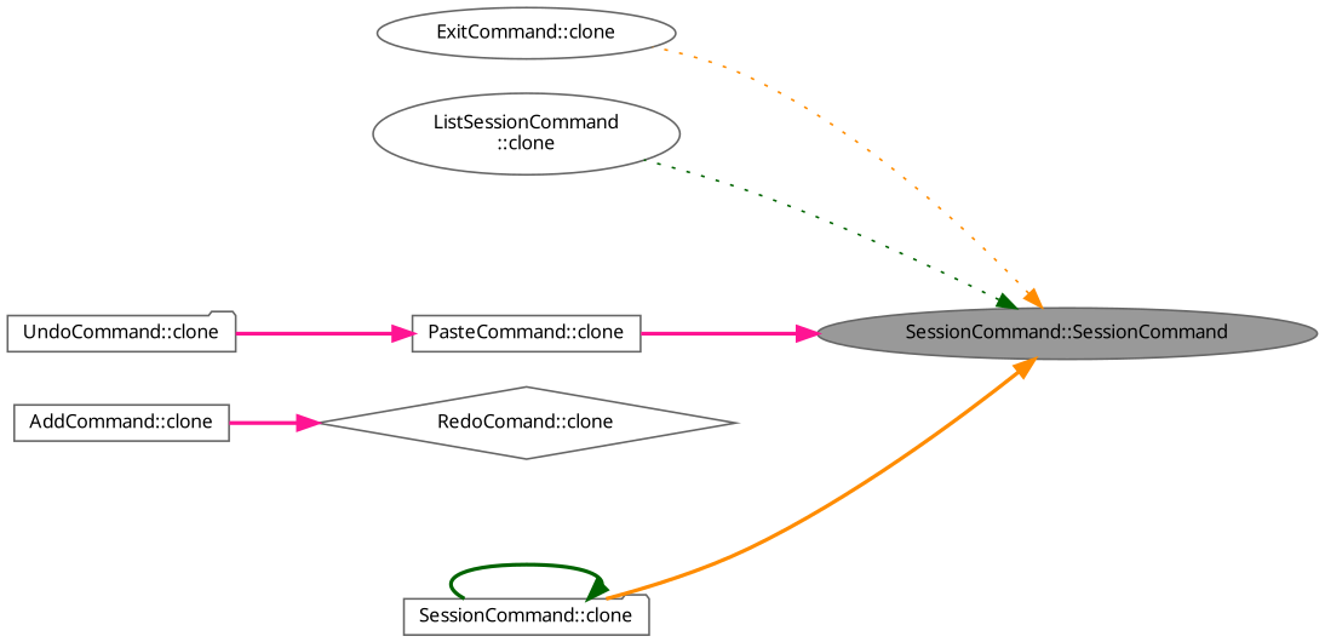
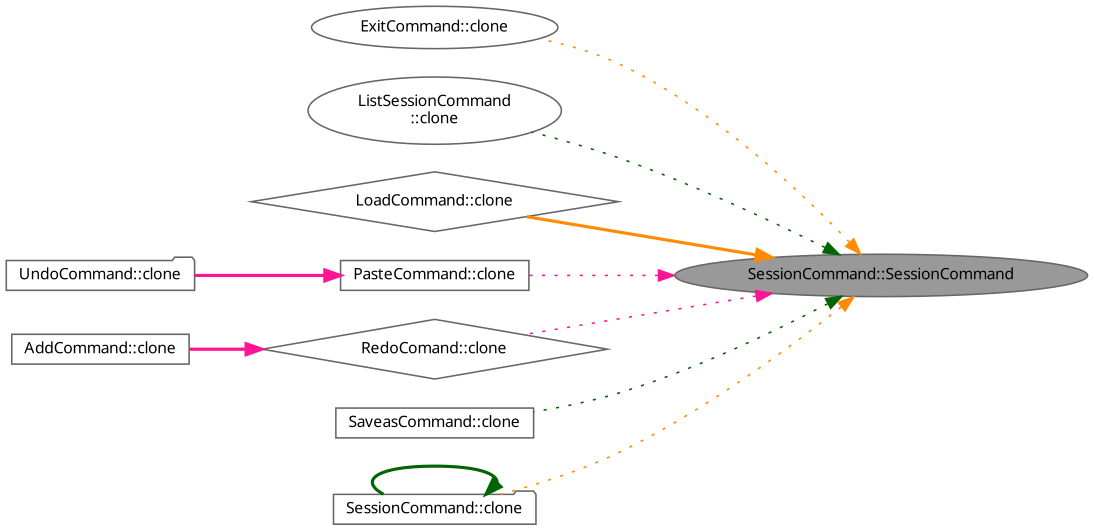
  digraph {
    fontname="Noto Sans"
    rankdir=RL
    node [color=grey40 fillcolor=white fontname="Noto Sans" fontsize=10 shape=ellipse style=filled]
    edge [color=deeppink dir=back fontname="Noto Sans" fontsize=10 labelfontname=Helvetica labelfontsize=10 style=bold]
    n1 [color=gray40 fillcolor=grey60 fontcolor=black height=0.2 label="SessionCommand::SessionCommand" width=0.4]
    n2 [height=0.2 label="ExitCommand::clone" width=0.4]
    n3 [height=0.2 label="ListSessionCommand\l::clone" width=0.4]
+   n4 [height=0.2 label="LoadCommand::clone" shape=diamond width=0.4]
    n5 [height=0.2 label="PasteCommand::clone" shape=box width=0.4]
    n6 [height=0.2 label="RedoComand::clone" shape=diamond width=0.4]
+   n7 [height=0.2 label="SaveasCommand::clone" shape=box width=0.4]
    n8 [height=0.2 label="SessionCommand::clone" shape=folder width=0.4]
    n9 [height=0.2 label="AddCommand::clone" shape=box width=0.4]
    n10 [height=0.2 label="UndoCommand::clone" shape=folder width=0.4]
    n1 -> n2 [color=darkorange style=dotted]
    n1 -> n3 [color=darkgreen style=dotted]
-   n1 -> n5
-   n1 -> n8 [color=darkorange]
+   n1 -> n4 [color=darkorange]
+   n1 -> n5 [style=dotted]
+   n1 -> n6 [style=dotted]
+   n1 -> n7 [color=darkgreen style=dotted]
+   n1 -> n8 [color=darkorange style=dotted]
    n5 -> n10
    n6 -> n9
    n8 -> n8 [color=darkgreen]
  }
